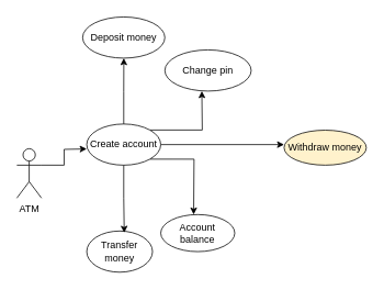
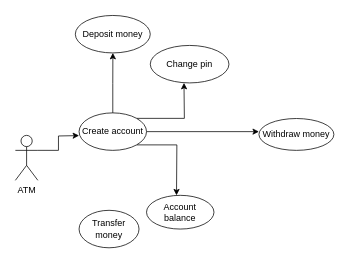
  <mxCell id="0" />
  <mxCell id="1" parent="0" />
  <mxCell id="2" style="edgeStyle=orthogonalEdgeStyle;rounded=0;orthogonalLoop=1;jettySize=auto;html=1;exitX=1;exitY=0.333;exitDx=0;exitDy=0;exitPerimeter=0;" parent="1" source="3" edge="1"><mxGeometry relative="1" as="geometry"><mxPoint x="105" y="180.31" as="targetPoint" /></mxGeometry></mxCell>
  <mxCell id="3" value="ATM&lt;div&gt;&lt;br&gt;&lt;/div&gt;" style="shape=umlActor;verticalLabelPosition=bottom;verticalAlign=top;html=1;outlineConnect=0;" parent="1" vertex="1"><mxGeometry x="20" y="180" width="30" height="60" as="geometry" /></mxCell>
  <mxCell id="4" style="edgeStyle=orthogonalEdgeStyle;rounded=0;orthogonalLoop=1;jettySize=auto;html=1;exitX=0.5;exitY=0;exitDx=0;exitDy=0;" parent="1" source="8" edge="1"><mxGeometry relative="1" as="geometry"><mxPoint x="150.103" y="70" as="targetPoint" /></mxGeometry></mxCell>
  <mxCell id="5" style="edgeStyle=orthogonalEdgeStyle;rounded=0;orthogonalLoop=1;jettySize=auto;html=1;" parent="1" source="8" target="10" edge="1"><mxGeometry relative="1" as="geometry"><mxPoint x="295" y="175" as="targetPoint" /></mxGeometry></mxCell>
  <mxCell id="6" style="edgeStyle=orthogonalEdgeStyle;rounded=0;orthogonalLoop=1;jettySize=auto;html=1;exitX=1;exitY=0;exitDx=0;exitDy=0;" parent="1" source="8" edge="1"><mxGeometry relative="1" as="geometry"><mxPoint x="245" y="110" as="targetPoint" /></mxGeometry></mxCell>
  <mxCell id="7" style="edgeStyle=orthogonalEdgeStyle;rounded=0;orthogonalLoop=1;jettySize=auto;html=1;exitX=1;exitY=1;exitDx=0;exitDy=0;" parent="1" source="8" edge="1"><mxGeometry relative="1" as="geometry"><mxPoint x="235" y="260" as="targetPoint" /></mxGeometry></mxCell>
  <mxCell id="8" value="Create account" style="ellipse;whiteSpace=wrap;html=1;" parent="1" vertex="1"><mxGeometry x="105" y="150" width="90" height="50" as="geometry" /></mxCell>
  <mxCell id="9" value="Deposit money" style="ellipse;whiteSpace=wrap;html=1;" parent="1" vertex="1"><mxGeometry x="100" y="20" width="100" height="50" as="geometry" /></mxCell>
  <mxCell id="10" value="" style="ellipse;whiteSpace=wrap;html=1;" parent="1" vertex="1"><mxGeometry x="345" y="160" height="55" as="geometry" /></mxCell>
- <mxCell id="11" value="Withdraw money" style="ellipse;whiteSpace=wrap;html=1;fillColor=#fff2cc;" parent="1" vertex="1"><mxGeometry x="345" y="157.5" width="100" height="42.5" as="geometry" /></mxCell>
+ <mxCell id="11" value="Withdraw money" style="ellipse;whiteSpace=wrap;html=1;" parent="1" vertex="1"><mxGeometry x="345" y="157.5" width="100" height="42.5" as="geometry" /></mxCell>
  <mxCell id="12" value="Transfer money" style="ellipse;whiteSpace=wrap;html=1;" parent="1" vertex="1"><mxGeometry x="105" y="280" width="80" height="50" as="geometry" /></mxCell>
- <mxCell id="13" style="edgeStyle=orthogonalEdgeStyle;rounded=0;orthogonalLoop=1;jettySize=auto;html=1;entryX=0.57;entryY=0.043;entryDx=0;entryDy=0;entryPerimeter=0;" parent="1" source="8" target="12" edge="1"><mxGeometry relative="1" as="geometry" /></mxCell>
  <mxCell id="14" value="Change pin" style="ellipse;whiteSpace=wrap;html=1;" parent="1" vertex="1"><mxGeometry x="200" y="60" width="105" height="50" as="geometry" /></mxCell>
  <mxCell id="15" value="Account balance" style="ellipse;whiteSpace=wrap;html=1;" parent="1" vertex="1"><mxGeometry x="195" y="260" width="90" height="45" as="geometry" /></mxCell>
